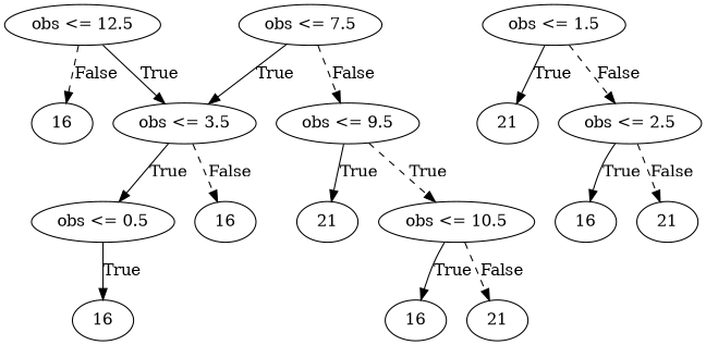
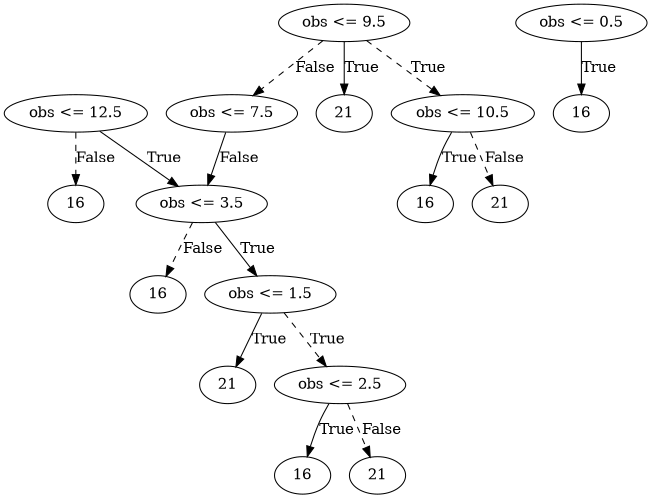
  digraph {
    n1 [label="obs <= 12.5"]
    n2 [label=16]
    n3 [label="obs <= 3.5"]
    n4 [label="obs <= 7.5"]
    n5 [label="obs <= 9.5"]
    n6 [label="obs <= 0.5"]
    n7 [label=16]
    n8 [label=21]
    n9 [label="obs <= 10.5"]
    n10 [label=16]
    n11 [label="obs <= 1.5"]
    n12 [label=21]
    n13 [label="obs <= 2.5"]
    n14 [label=16]
    n15 [label=21]
    n16 [label=16]
    n17 [label=21]
    n1 -> n2 [label=False style=dashed]
    n1 -> n3 [label=True]
-   n3 -> n6 [label=True]
+   n3 -> n11 [label=True]
    n3 -> n7 [label=False style=dashed]
-   n4 -> n3 [label=True]
-   n4 -> n5 [label=False style=dashed]
+   n4 -> n3 [label=False]
+   n5 -> n4 [label=False style=dashed]
    n5 -> n8 [label=True]
    n5 -> n9 [label=True style=dashed]
    n6 -> n10 [label=True]
    n9 -> n16 [label=True]
    n9 -> n17 [label=False style=dashed]
    n11 -> n12 [label=True]
-   n11 -> n13 [label=False style=dashed]
+   n11 -> n13 [label=True style=dashed]
    n13 -> n14 [label=True]
    n13 -> n15 [label=False style=dashed]
  }
